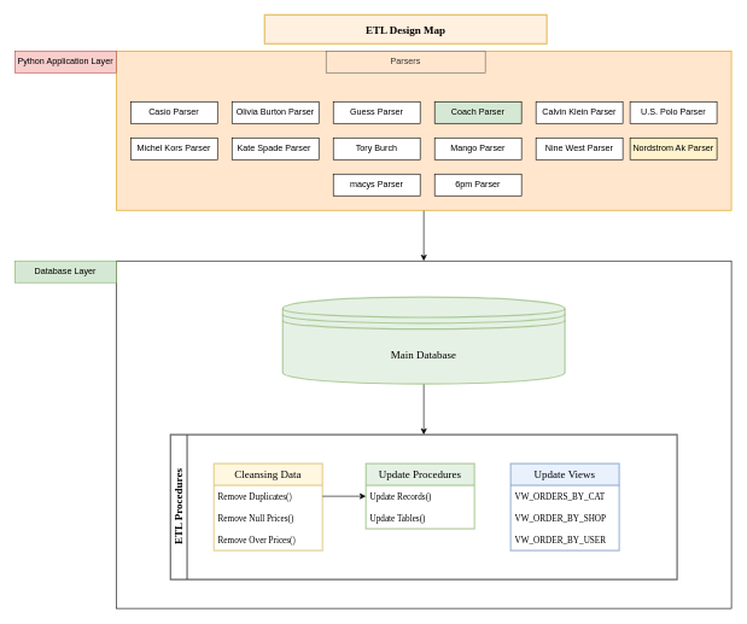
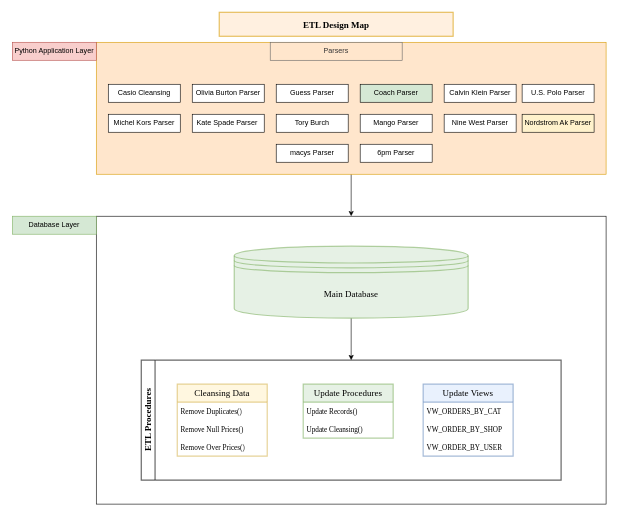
  <mxCell id="0" />
  <mxCell id="1" parent="0" />
  <mxCell id="2" style="edgeStyle=orthogonalEdgeStyle;rounded=0;orthogonalLoop=1;jettySize=auto;html=1;entryX=0.5;entryY=0;entryDx=0;entryDy=0;fontFamily=Verdana;fontSize=12;" edge="1" parent="1" source="3" target="21"><mxGeometry relative="1" as="geometry" /></mxCell>
  <mxCell id="3" value="" style="rounded=0;whiteSpace=wrap;html=1;fillColor=#ffe6cc;strokeColor=#d79b00;" vertex="1" parent="1"><mxGeometry x="160" y="70" width="850" height="220" as="geometry" /></mxCell>
  <mxCell id="4" value="Python Application Layer" style="rounded=0;whiteSpace=wrap;html=1;fillColor=#f8cecc;strokeColor=#b85450;" vertex="1" parent="1"><mxGeometry x="20" y="70" width="140" height="30" as="geometry" /></mxCell>
  <mxCell id="5" value="Parsers" style="rounded=0;whiteSpace=wrap;html=1;fillColor=#ffe6cc;fontColor=#333333;strokeColor=#666666;" vertex="1" parent="1"><mxGeometry x="450" y="70" width="220" height="30" as="geometry" /></mxCell>
- <mxCell id="6" value="Casio Parser" style="rounded=0;whiteSpace=wrap;html=1;" vertex="1" parent="1"><mxGeometry x="180" y="140" width="120" height="30" as="geometry" /></mxCell>
+ <mxCell id="6" value="Casio Cleansing" style="rounded=0;whiteSpace=wrap;html=1;" vertex="1" parent="1"><mxGeometry x="180" y="140" width="120" height="30" as="geometry" /></mxCell>
  <mxCell id="7" value="Olivia Burton Parser" style="rounded=0;whiteSpace=wrap;html=1;" vertex="1" parent="1"><mxGeometry x="320" y="140" width="120" height="30" as="geometry" /></mxCell>
  <mxCell id="8" value="Guess Parser" style="rounded=0;whiteSpace=wrap;html=1;" vertex="1" parent="1"><mxGeometry x="460" y="140" width="120" height="30" as="geometry" /></mxCell>
  <mxCell id="9" value="Coach Parser" style="rounded=0;whiteSpace=wrap;html=1;fillColor=#d5e8d4;" vertex="1" parent="1"><mxGeometry x="600" y="140" width="120" height="30" as="geometry" /></mxCell>
  <mxCell id="10" value="Calvin Klein Parser" style="rounded=0;whiteSpace=wrap;html=1;" vertex="1" parent="1"><mxGeometry x="740" y="140" width="120" height="30" as="geometry" /></mxCell>
  <mxCell id="11" value="U.S. Polo Parser" style="rounded=0;whiteSpace=wrap;html=1;" vertex="1" parent="1"><mxGeometry x="870" y="140" width="120" height="30" as="geometry" /></mxCell>
  <mxCell id="12" value="Michel Kors Parser" style="rounded=0;whiteSpace=wrap;html=1;" vertex="1" parent="1"><mxGeometry x="180" y="190" width="120" height="30" as="geometry" /></mxCell>
  <mxCell id="13" value="Kate Spade Parser&amp;nbsp;" style="rounded=0;whiteSpace=wrap;html=1;" vertex="1" parent="1"><mxGeometry x="320" y="190" width="120" height="30" as="geometry" /></mxCell>
  <mxCell id="14" value="Mango Parser" style="rounded=0;whiteSpace=wrap;html=1;" vertex="1" parent="1"><mxGeometry x="600" y="190" width="120" height="30" as="geometry" /></mxCell>
  <mxCell id="15" value="Tory Burch" style="rounded=0;whiteSpace=wrap;html=1;" vertex="1" parent="1"><mxGeometry x="460" y="190" width="120" height="30" as="geometry" /></mxCell>
  <mxCell id="16" value="Nine West Parser" style="rounded=0;whiteSpace=wrap;html=1;" vertex="1" parent="1"><mxGeometry x="740" y="190" width="120" height="30" as="geometry" /></mxCell>
  <mxCell id="17" value="Nordstrom Ak Parser" style="rounded=0;whiteSpace=wrap;html=1;fillColor=#fff2cc;" vertex="1" parent="1"><mxGeometry x="870" y="190" width="120" height="30" as="geometry" /></mxCell>
  <mxCell id="18" value="macys Parser" style="rounded=0;whiteSpace=wrap;html=1;" vertex="1" parent="1"><mxGeometry x="460" y="240" width="120" height="30" as="geometry" /></mxCell>
  <mxCell id="19" value="6pm Parser" style="rounded=0;whiteSpace=wrap;html=1;" vertex="1" parent="1"><mxGeometry x="600" y="240" width="120" height="30" as="geometry" /></mxCell>
  <mxCell id="20" value="ETL Design Map" style="rounded=0;whiteSpace=wrap;html=1;fillColor=#ffe6cc;strokeColor=#d79b00;strokeWidth=2;opacity=60;fontStyle=1;fontFamily=Verdana;fontSize=15;" vertex="1" parent="1"><mxGeometry x="365" y="20" width="390" height="40" as="geometry" /></mxCell>
  <mxCell id="21" value="" style="rounded=0;whiteSpace=wrap;html=1;" vertex="1" parent="1"><mxGeometry x="160" y="360" width="850" height="480" as="geometry" /></mxCell>
  <mxCell id="22" style="edgeStyle=orthogonalEdgeStyle;rounded=0;orthogonalLoop=1;jettySize=auto;html=1;entryX=0.5;entryY=0;entryDx=0;entryDy=0;fontFamily=Verdana;fontSize=12;" edge="1" parent="1" source="23" target="25"><mxGeometry relative="1" as="geometry" /></mxCell>
  <mxCell id="23" value="Main Database" style="shape=datastore;whiteSpace=wrap;html=1;strokeWidth=2;fontFamily=Verdana;fontSize=15;opacity=60;fillColor=#d5e8d4;strokeColor=#82b366;" vertex="1" parent="1"><mxGeometry x="390" y="410" width="390" height="120" as="geometry" /></mxCell>
  <mxCell id="24" value="Database Layer" style="rounded=0;whiteSpace=wrap;html=1;fillColor=#d5e8d4;strokeColor=#82b366;" vertex="1" parent="1"><mxGeometry x="20" y="360" width="140" height="30" as="geometry" /></mxCell>
  <mxCell id="25" value="ETL Procedures" style="swimlane;horizontal=0;whiteSpace=wrap;html=1;strokeWidth=2;fontFamily=Verdana;fontSize=15;opacity=60;" vertex="1" parent="1"><mxGeometry x="235" y="600" width="700" height="200" as="geometry" /></mxCell>
  <mxCell id="26" value="Cleansing Data" style="swimlane;fontStyle=0;childLayout=stackLayout;horizontal=1;startSize=30;horizontalStack=0;resizeParent=1;resizeParentMax=0;resizeLast=0;collapsible=1;marginBottom=0;whiteSpace=wrap;html=1;strokeWidth=2;fontFamily=Verdana;fontSize=15;opacity=60;fillColor=#fff2cc;strokeColor=#d6b656;" vertex="1" parent="25"><mxGeometry x="60" y="40" width="150" height="120" as="geometry" /></mxCell>
  <mxCell id="27" value="&lt;font style=&quot;font-size: 12px;&quot;&gt;Remove Duplicates()&lt;/font&gt;" style="text;strokeColor=none;fillColor=none;align=left;verticalAlign=middle;spacingLeft=4;spacingRight=4;overflow=hidden;points=[[0,0.5],[1,0.5]];portConstraint=eastwest;rotatable=0;whiteSpace=wrap;html=1;strokeWidth=2;fontFamily=Verdana;fontSize=15;opacity=60;" vertex="1" parent="26"><mxGeometry y="30" width="150" height="30" as="geometry" /></mxCell>
  <mxCell id="28" value="&lt;font style=&quot;font-size: 12px;&quot;&gt;Remove Null Prices()&lt;/font&gt;" style="text;strokeColor=none;fillColor=none;align=left;verticalAlign=middle;spacingLeft=4;spacingRight=4;overflow=hidden;points=[[0,0.5],[1,0.5]];portConstraint=eastwest;rotatable=0;whiteSpace=wrap;html=1;strokeWidth=2;fontFamily=Verdana;fontSize=15;opacity=60;" vertex="1" parent="26"><mxGeometry y="60" width="150" height="30" as="geometry" /></mxCell>
  <mxCell id="29" value="&lt;font style=&quot;font-size: 12px;&quot;&gt;Remove Over Prices()&lt;/font&gt;" style="text;strokeColor=none;fillColor=none;align=left;verticalAlign=middle;spacingLeft=4;spacingRight=4;overflow=hidden;points=[[0,0.5],[1,0.5]];portConstraint=eastwest;rotatable=0;whiteSpace=wrap;html=1;strokeWidth=2;fontFamily=Verdana;fontSize=15;opacity=60;" vertex="1" parent="26"><mxGeometry y="90" width="150" height="30" as="geometry" /></mxCell>
  <mxCell id="30" value="Update Procedures" style="swimlane;fontStyle=0;childLayout=stackLayout;horizontal=1;startSize=30;horizontalStack=0;resizeParent=1;resizeParentMax=0;resizeLast=0;collapsible=1;marginBottom=0;whiteSpace=wrap;html=1;strokeWidth=2;fontFamily=Verdana;fontSize=15;opacity=60;fillColor=#d5e8d4;strokeColor=#82b366;" vertex="1" parent="25"><mxGeometry x="270" y="40" width="150" height="90" as="geometry" /></mxCell>
  <mxCell id="31" value="&lt;font style=&quot;font-size: 12px;&quot;&gt;Update Records()&lt;/font&gt;" style="text;strokeColor=none;fillColor=none;align=left;verticalAlign=middle;spacingLeft=4;spacingRight=4;overflow=hidden;points=[[0,0.5],[1,0.5]];portConstraint=eastwest;rotatable=0;whiteSpace=wrap;html=1;strokeWidth=2;fontFamily=Verdana;fontSize=15;opacity=60;" vertex="1" parent="30"><mxGeometry y="30" width="150" height="30" as="geometry" /></mxCell>
- <mxCell id="32" value="&lt;font style=&quot;font-size: 12px;&quot;&gt;Update Tables()&lt;/font&gt;" style="text;strokeColor=none;fillColor=none;align=left;verticalAlign=middle;spacingLeft=4;spacingRight=4;overflow=hidden;points=[[0,0.5],[1,0.5]];portConstraint=eastwest;rotatable=0;whiteSpace=wrap;html=1;strokeWidth=2;fontFamily=Verdana;fontSize=15;opacity=60;" vertex="1" parent="30"><mxGeometry y="60" width="150" height="30" as="geometry" /></mxCell>
- <mxCell id="33" style="edgeStyle=orthogonalEdgeStyle;rounded=0;orthogonalLoop=1;jettySize=auto;html=1;fontFamily=Verdana;fontSize=12;" edge="1" parent="25" source="27" target="31"><mxGeometry relative="1" as="geometry" /></mxCell>
+ <mxCell id="32" value="&lt;font style=&quot;font-size: 12px;&quot;&gt;Update Cleansing()&lt;/font&gt;" style="text;strokeColor=none;fillColor=none;align=left;verticalAlign=middle;spacingLeft=4;spacingRight=4;overflow=hidden;points=[[0,0.5],[1,0.5]];portConstraint=eastwest;rotatable=0;whiteSpace=wrap;html=1;strokeWidth=2;fontFamily=Verdana;fontSize=15;opacity=60;" vertex="1" parent="30"><mxGeometry y="60" width="150" height="30" as="geometry" /></mxCell>
  <mxCell id="34" value="Update Views" style="swimlane;fontStyle=0;childLayout=stackLayout;horizontal=1;startSize=30;horizontalStack=0;resizeParent=1;resizeParentMax=0;resizeLast=0;collapsible=1;marginBottom=0;whiteSpace=wrap;html=1;strokeWidth=2;fontFamily=Verdana;fontSize=15;opacity=60;fillColor=#dae8fc;strokeColor=#6c8ebf;" vertex="1" parent="25"><mxGeometry x="470" y="40" width="150" height="120" as="geometry" /></mxCell>
  <mxCell id="35" value="&lt;font style=&quot;font-size: 12px;&quot;&gt;VW_ORDERS_BY_CAT&lt;/font&gt;" style="text;strokeColor=none;fillColor=none;align=left;verticalAlign=middle;spacingLeft=4;spacingRight=4;overflow=hidden;points=[[0,0.5],[1,0.5]];portConstraint=eastwest;rotatable=0;whiteSpace=wrap;html=1;strokeWidth=2;fontFamily=Verdana;fontSize=15;opacity=60;" vertex="1" parent="34"><mxGeometry y="30" width="150" height="30" as="geometry" /></mxCell>
  <mxCell id="36" value="&lt;font style=&quot;font-size: 12px;&quot;&gt;VW_ORDER_BY_SHOP&lt;/font&gt;" style="text;strokeColor=none;fillColor=none;align=left;verticalAlign=middle;spacingLeft=4;spacingRight=4;overflow=hidden;points=[[0,0.5],[1,0.5]];portConstraint=eastwest;rotatable=0;whiteSpace=wrap;html=1;strokeWidth=2;fontFamily=Verdana;fontSize=15;opacity=60;" vertex="1" parent="34"><mxGeometry y="60" width="150" height="30" as="geometry" /></mxCell>
  <mxCell id="37" value="&lt;font style=&quot;font-size: 12px;&quot;&gt;VW_ORDER_BY_USER&lt;/font&gt;" style="text;strokeColor=none;fillColor=none;align=left;verticalAlign=middle;spacingLeft=4;spacingRight=4;overflow=hidden;points=[[0,0.5],[1,0.5]];portConstraint=eastwest;rotatable=0;whiteSpace=wrap;html=1;strokeWidth=2;fontFamily=Verdana;fontSize=15;opacity=60;" vertex="1" parent="34"><mxGeometry y="90" width="150" height="30" as="geometry" /></mxCell>
